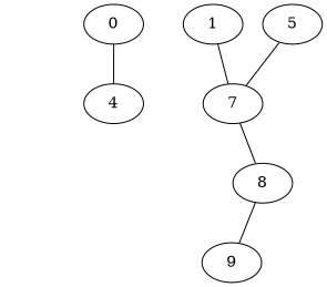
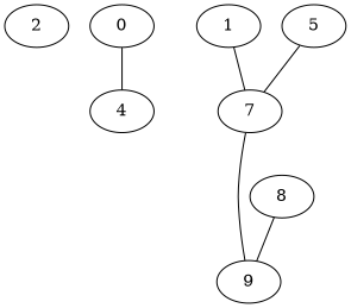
  graph {
+   2 [height=0.5 width=0.75]
    4 [height=0.5 width=0.75]
    0 [height=0.5 width=0.75]
    9 [height=0.5 width=0.75]
    8 [height=0.5 width=0.75]
    1 [height=0.5 width=0.75]
    7 [height=0.5 width=0.75]
    5 [height=0.5 width=0.75]
    0 -- 4
    8 -- 9
    1 -- 7
-   7 -- 8
+   7 -- 9
    5 -- 7
  }
